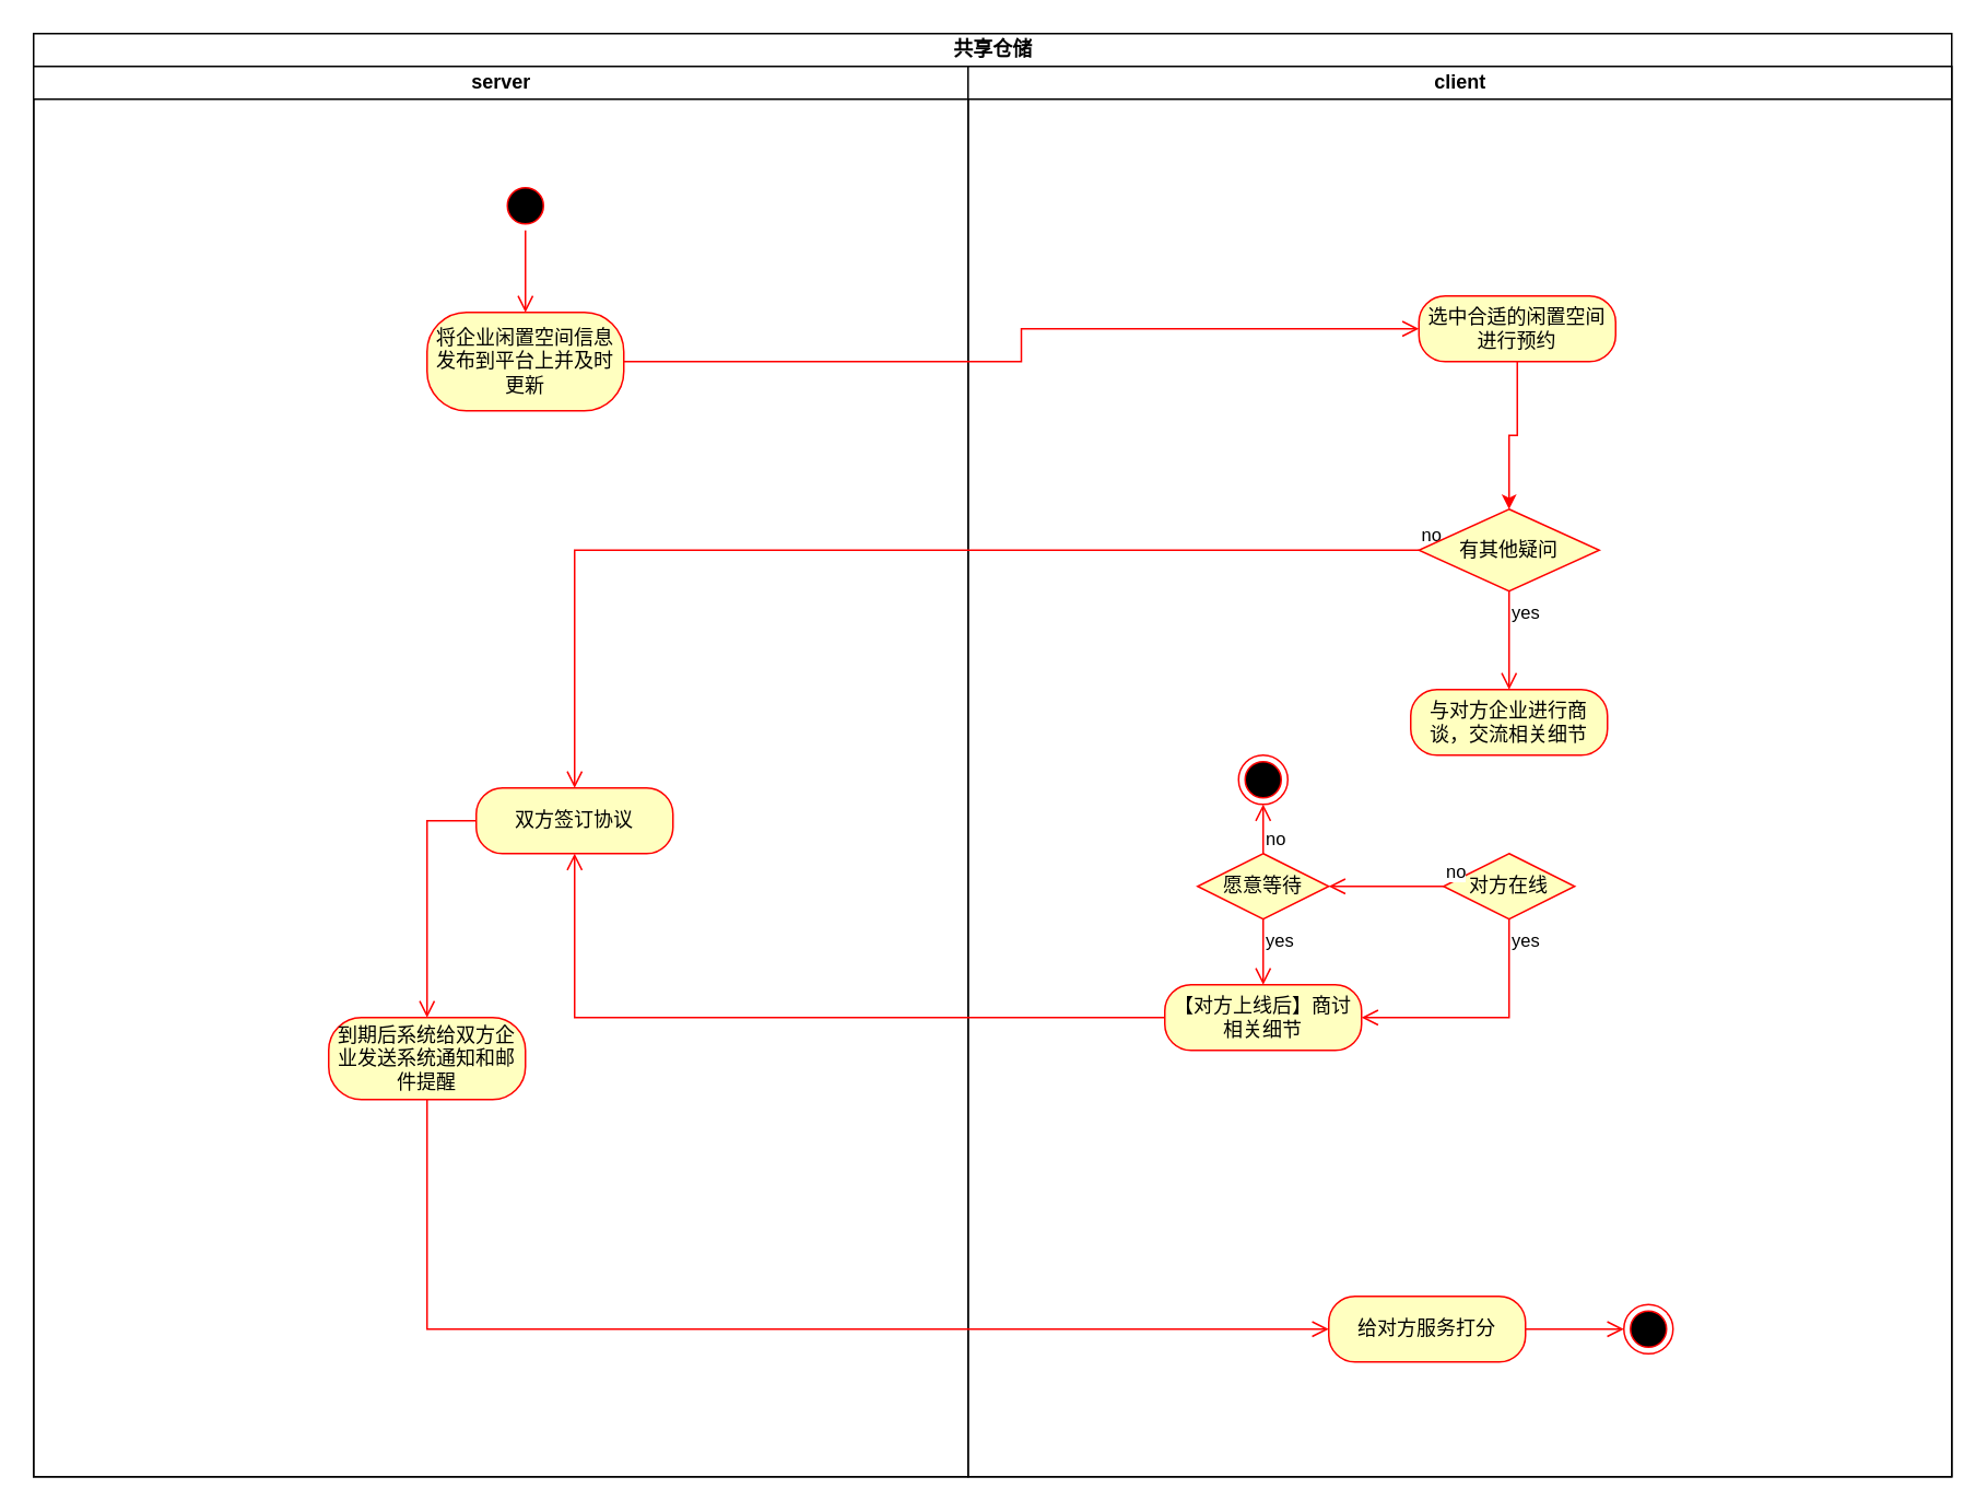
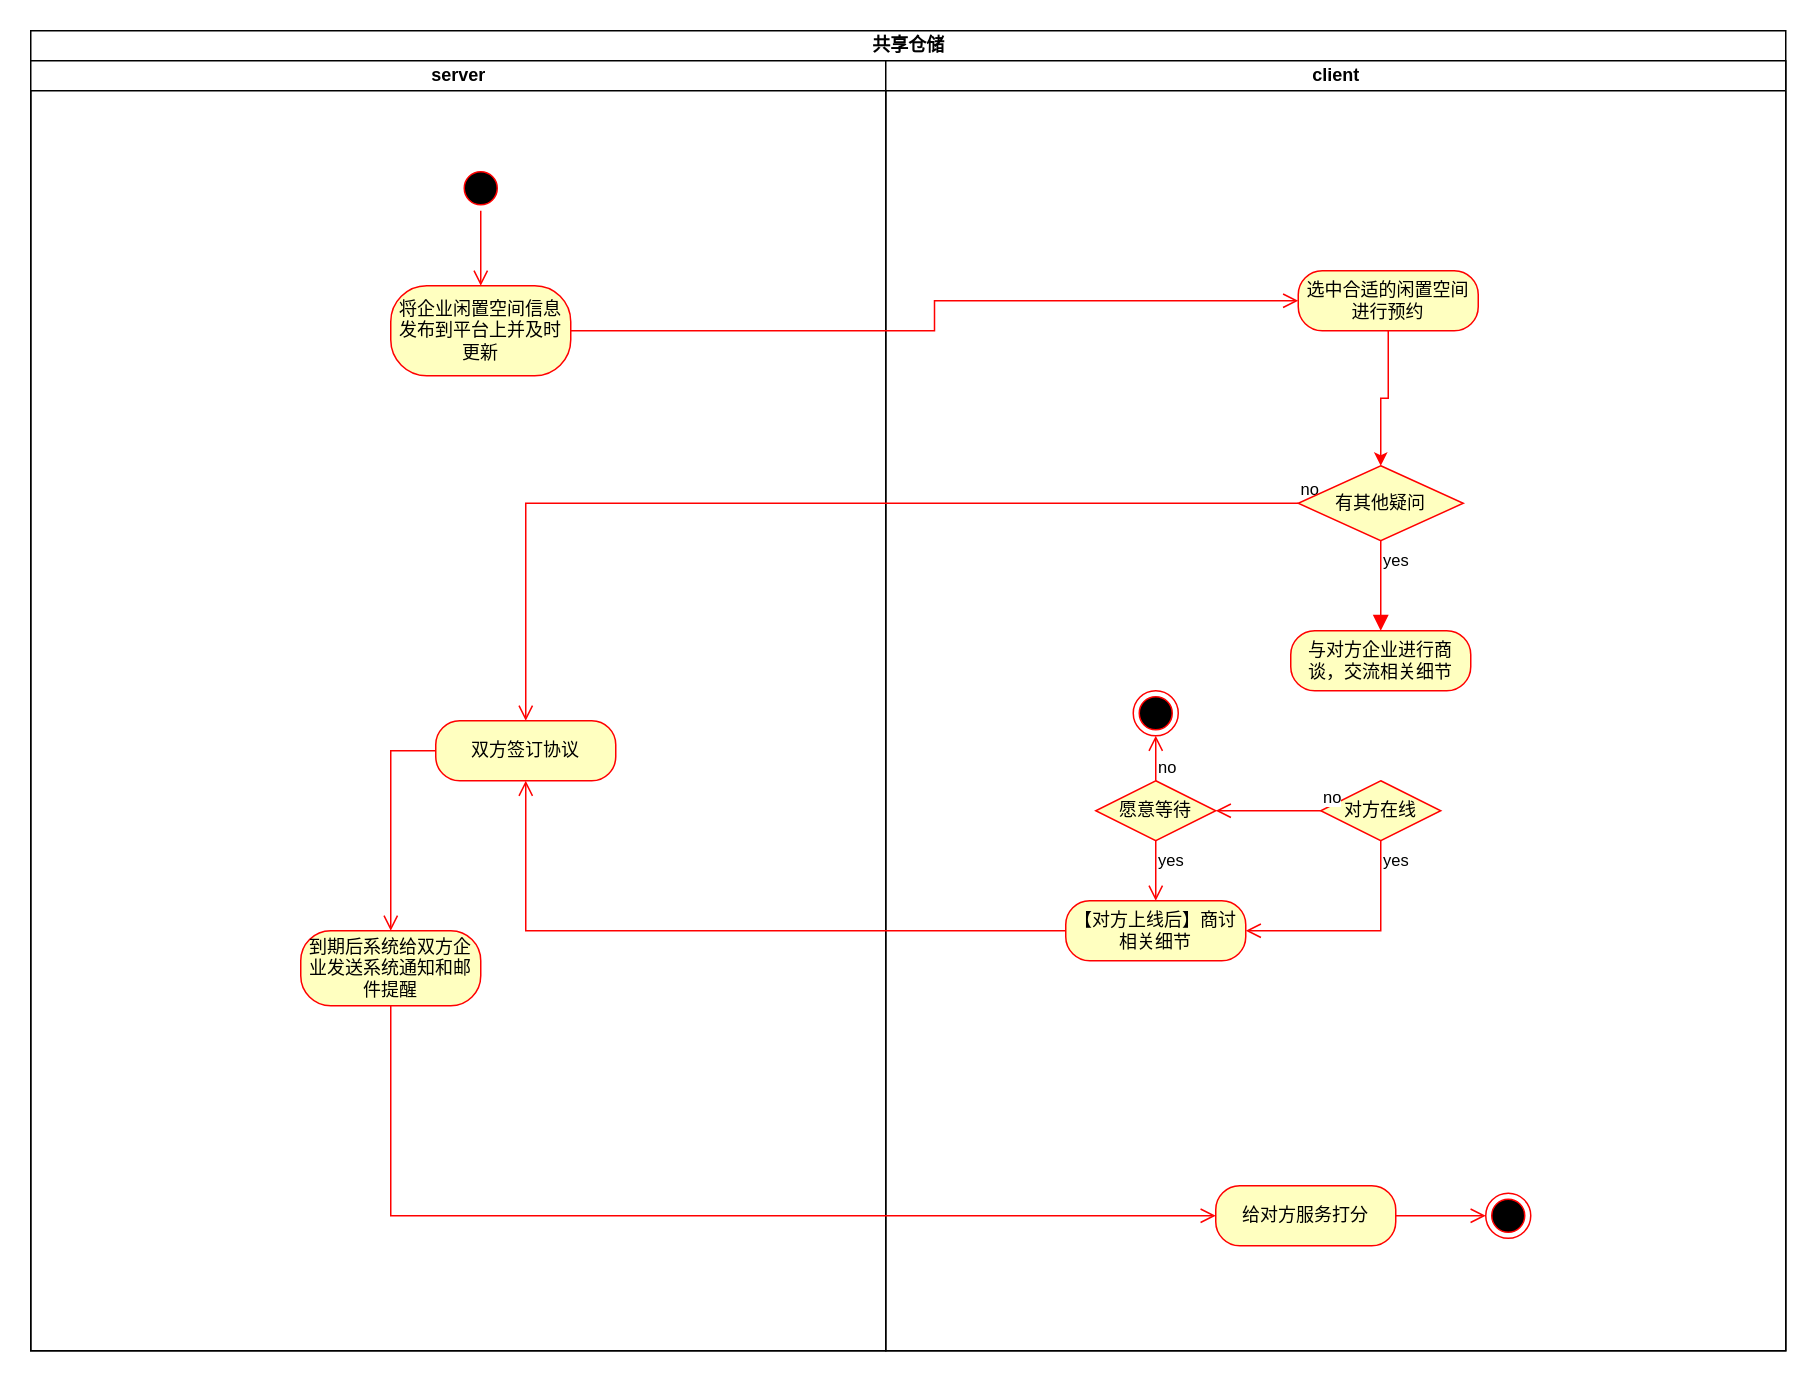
  <mxCell id="0" />
  <mxCell id="1" parent="0" />
  <mxCell id="2" value="共享仓储" style="swimlane;childLayout=stackLayout;resizeParent=1;resizeParentMax=0;startSize=20;html=1;" vertex="1" parent="1"><mxGeometry x="20" y="20" width="1170" height="880" as="geometry" /></mxCell>
  <mxCell id="3" value="server" style="swimlane;startSize=20;html=1;" vertex="1" parent="2"><mxGeometry y="20" width="570" height="860" as="geometry" /></mxCell>
  <mxCell id="4" value="client" style="swimlane;startSize=20;html=1;" vertex="1" parent="2"><mxGeometry x="570" y="20" width="600" height="860" as="geometry" /></mxCell>
  <mxCell id="5" value="" style="edgeStyle=orthogonalEdgeStyle;html=1;verticalAlign=bottom;endArrow=open;endSize=8;strokeColor=#ff0000;rounded=0;entryX=0;entryY=0.5;entryDx=0;entryDy=0;" edge="1" source="11" parent="4" target="16"><mxGeometry relative="1" as="geometry"><mxPoint x="110.0" y="180" as="targetPoint" /></mxGeometry></mxCell>
  <mxCell id="6" value="no" style="edgeStyle=orthogonalEdgeStyle;html=1;align=left;verticalAlign=bottom;endArrow=open;endSize=8;strokeColor=#ff0000;rounded=0;entryX=0.5;entryY=0;entryDx=0;entryDy=0;" edge="1" source="17" parent="4" target="12"><mxGeometry x="-1" relative="1" as="geometry"><mxPoint x="120.0" y="295" as="targetPoint" /><Array as="points"><mxPoint x="-240" y="295" /></Array></mxGeometry></mxCell>
  <mxCell id="7" value="" style="edgeStyle=orthogonalEdgeStyle;html=1;verticalAlign=bottom;endArrow=open;endSize=8;strokeColor=#ff0000;rounded=0;entryX=0.5;entryY=1;entryDx=0;entryDy=0;" edge="1" source="26" parent="4" target="12"><mxGeometry relative="1" as="geometry"><mxPoint x="-150.0" y="420" as="targetPoint" /></mxGeometry></mxCell>
  <mxCell id="8" value="" style="edgeStyle=orthogonalEdgeStyle;html=1;verticalAlign=bottom;endArrow=open;endSize=8;strokeColor=#ff0000;rounded=0;entryX=0;entryY=0.5;entryDx=0;entryDy=0;" edge="1" source="14" parent="4" target="28"><mxGeometry relative="1" as="geometry"><mxPoint x="160.0" y="670" as="targetPoint" /><Array as="points"><mxPoint x="-330" y="770" /><mxPoint x="165" y="770" /></Array></mxGeometry></mxCell>
  <mxCell id="9" value="" style="ellipse;html=1;shape=startState;fillColor=#000000;strokeColor=#ff0000;" vertex="1" parent="4"><mxGeometry x="-285.0" y="70" width="30" height="30" as="geometry" /></mxCell>
  <mxCell id="10" value="" style="edgeStyle=orthogonalEdgeStyle;html=1;verticalAlign=bottom;endArrow=open;endSize=8;strokeColor=#ff0000;rounded=0;entryX=0.5;entryY=0;entryDx=0;entryDy=0;" edge="1" source="9" parent="4" target="11"><mxGeometry relative="1" as="geometry"><mxPoint x="-270.0" y="160" as="targetPoint" /></mxGeometry></mxCell>
  <mxCell id="11" value="将企业闲置空间信息发布到平台上并及时更新" style="rounded=1;whiteSpace=wrap;html=1;arcSize=40;fontColor=#000000;fillColor=#ffffc0;strokeColor=#ff0000;" vertex="1" parent="4"><mxGeometry x="-330" y="150" width="120" height="60" as="geometry" /></mxCell>
  <mxCell id="12" value="双方签订协议" style="rounded=1;whiteSpace=wrap;html=1;arcSize=40;fontColor=#000000;fillColor=#ffffc0;strokeColor=#ff0000;" vertex="1" parent="4"><mxGeometry x="-300.0" y="440" width="120" height="40" as="geometry" /></mxCell>
  <mxCell id="13" value="" style="edgeStyle=orthogonalEdgeStyle;html=1;verticalAlign=bottom;endArrow=open;endSize=8;strokeColor=#ff0000;rounded=0;entryX=0.5;entryY=0;entryDx=0;entryDy=0;exitX=0;exitY=0.5;exitDx=0;exitDy=0;" edge="1" source="12" parent="4" target="14"><mxGeometry relative="1" as="geometry"><mxPoint x="-260.0" y="370" as="targetPoint" /></mxGeometry></mxCell>
  <mxCell id="14" value="到期后系统给双方企业发送系统通知和邮件提醒" style="rounded=1;whiteSpace=wrap;html=1;arcSize=40;fontColor=#000000;fillColor=#ffffc0;strokeColor=#ff0000;" vertex="1" parent="4"><mxGeometry x="-390" y="580" width="120" height="50" as="geometry" /></mxCell>
  <mxCell id="15" value="" style="edgeStyle=orthogonalEdgeStyle;rounded=0;orthogonalLoop=1;jettySize=auto;html=1;strokeColor=#FF0000;entryX=0.5;entryY=0;entryDx=0;entryDy=0;" edge="1" parent="4" source="16" target="17"><mxGeometry relative="1" as="geometry"><mxPoint x="330.0" y="270" as="targetPoint" /></mxGeometry></mxCell>
  <mxCell id="16" value="选中合适的闲置空间进行预约" style="rounded=1;whiteSpace=wrap;html=1;arcSize=40;fontColor=#000000;fillColor=#ffffc0;strokeColor=#ff0000;" vertex="1" parent="4"><mxGeometry x="275" y="140" width="120" height="40" as="geometry" /></mxCell>
  <mxCell id="17" value="有其他疑问" style="rhombus;whiteSpace=wrap;html=1;fontColor=#000000;fillColor=#ffffc0;strokeColor=#ff0000;" vertex="1" parent="4"><mxGeometry x="275" y="270" width="110" height="50" as="geometry" /></mxCell>
- <mxCell id="18" value="yes" style="edgeStyle=orthogonalEdgeStyle;html=1;align=left;verticalAlign=top;endArrow=open;endSize=8;strokeColor=#ff0000;rounded=0;entryX=0.5;entryY=0;entryDx=0;entryDy=0;" edge="1" source="17" parent="4" target="19"><mxGeometry x="-1" relative="1" as="geometry"><mxPoint x="330.0" y="380" as="targetPoint" /></mxGeometry></mxCell>
+ <mxCell id="18" value="yes" style="edgeStyle=orthogonalEdgeStyle;html=1;align=left;verticalAlign=top;endArrow=block;endSize=8;strokeColor=#ff0000;rounded=0;entryX=0.5;entryY=0;entryDx=0;entryDy=0;" edge="1" source="17" parent="4" target="19"><mxGeometry x="-1" relative="1" as="geometry"><mxPoint x="330.0" y="380" as="targetPoint" /></mxGeometry></mxCell>
  <mxCell id="19" value="与对方企业进行商谈，交流相关细节" style="rounded=1;whiteSpace=wrap;html=1;arcSize=40;fontColor=#000000;fillColor=#ffffc0;strokeColor=#ff0000;" vertex="1" parent="4"><mxGeometry x="270.0" y="380" width="120" height="40" as="geometry" /></mxCell>
  <mxCell id="20" value="对方在线" style="rhombus;whiteSpace=wrap;html=1;fontColor=#000000;fillColor=#ffffc0;strokeColor=#ff0000;" vertex="1" parent="4"><mxGeometry x="290.0" y="480" width="80" height="40" as="geometry" /></mxCell>
  <mxCell id="21" value="no" style="edgeStyle=orthogonalEdgeStyle;html=1;align=left;verticalAlign=bottom;endArrow=open;endSize=8;strokeColor=#ff0000;rounded=0;entryX=1;entryY=0.5;entryDx=0;entryDy=0;" edge="1" source="20" parent="4" target="23"><mxGeometry x="-1" relative="1" as="geometry"><mxPoint x="220.0" y="500" as="targetPoint" /></mxGeometry></mxCell>
  <mxCell id="22" value="yes" style="edgeStyle=orthogonalEdgeStyle;html=1;align=left;verticalAlign=top;endArrow=open;endSize=8;strokeColor=#ff0000;rounded=0;entryX=1;entryY=0.5;entryDx=0;entryDy=0;" edge="1" source="20" parent="4" target="26"><mxGeometry x="-1" relative="1" as="geometry"><mxPoint x="330.0" y="580" as="targetPoint" /><Array as="points"><mxPoint x="330" y="580" /></Array></mxGeometry></mxCell>
  <mxCell id="23" value="愿意等待" style="rhombus;whiteSpace=wrap;html=1;fontColor=#000000;fillColor=#ffffc0;strokeColor=#ff0000;" vertex="1" parent="4"><mxGeometry x="140.0" y="480" width="80" height="40" as="geometry" /></mxCell>
  <mxCell id="24" value="no" style="edgeStyle=orthogonalEdgeStyle;html=1;align=left;verticalAlign=bottom;endArrow=open;endSize=8;strokeColor=#ff0000;rounded=0;entryX=0.5;entryY=1;entryDx=0;entryDy=0;" edge="1" source="23" parent="4" target="27"><mxGeometry x="-1" relative="1" as="geometry"><mxPoint x="180.0" y="440" as="targetPoint" /></mxGeometry></mxCell>
  <mxCell id="25" value="yes" style="edgeStyle=orthogonalEdgeStyle;html=1;align=left;verticalAlign=top;endArrow=open;endSize=8;strokeColor=#ff0000;rounded=0;entryX=0.5;entryY=0;entryDx=0;entryDy=0;" edge="1" source="23" parent="4" target="26"><mxGeometry x="-1" relative="1" as="geometry"><mxPoint x="180.0" y="570" as="targetPoint" /></mxGeometry></mxCell>
  <mxCell id="26" value="【对方上线后】商讨相关细节" style="rounded=1;whiteSpace=wrap;html=1;arcSize=40;fontColor=#000000;fillColor=#ffffc0;strokeColor=#ff0000;" vertex="1" parent="4"><mxGeometry x="120.0" y="560" width="120" height="40" as="geometry" /></mxCell>
  <mxCell id="27" value="" style="ellipse;html=1;shape=endState;fillColor=#000000;strokeColor=#ff0000;" vertex="1" parent="4"><mxGeometry x="165.0" y="420" width="30" height="30" as="geometry" /></mxCell>
  <mxCell id="28" value="给对方服务打分" style="rounded=1;whiteSpace=wrap;html=1;arcSize=40;fontColor=#000000;fillColor=#ffffc0;strokeColor=#ff0000;" vertex="1" parent="4"><mxGeometry x="220.0" y="750" width="120" height="40" as="geometry" /></mxCell>
  <mxCell id="29" value="" style="ellipse;html=1;shape=endState;fillColor=#000000;strokeColor=#ff0000;" vertex="1" parent="4"><mxGeometry x="400.0" y="755" width="30" height="30" as="geometry" /></mxCell>
  <mxCell id="30" value="" style="edgeStyle=orthogonalEdgeStyle;html=1;verticalAlign=bottom;endArrow=open;endSize=8;strokeColor=#ff0000;rounded=0;entryX=0;entryY=0.5;entryDx=0;entryDy=0;" edge="1" source="28" parent="4" target="29"><mxGeometry relative="1" as="geometry"><mxPoint x="510.0" y="770" as="targetPoint" /><Array as="points" /></mxGeometry></mxCell>
